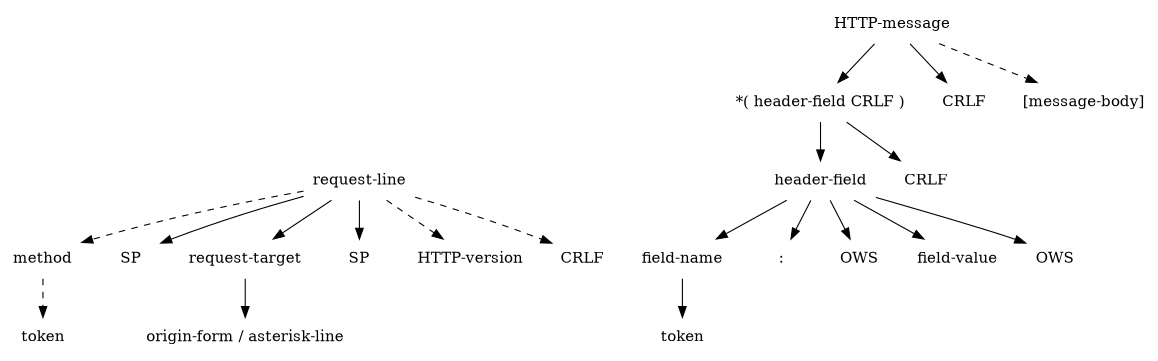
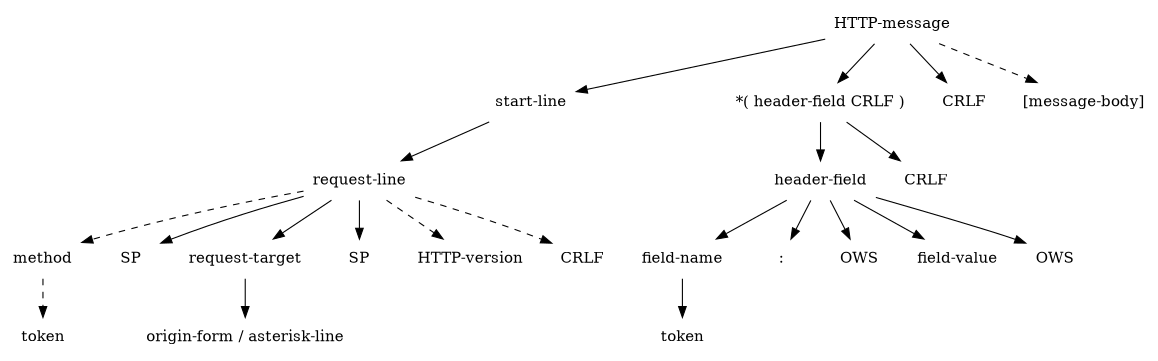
  digraph {
    node [color=teal shape=plaintext]
    edge [style=solid]
    "HTTP-message" [color=darkorange]
+   "start-line"
    "*( header-field CRLF )" [color=darkorange]
    n4 [label=CRLF]
    "[message-body]"
    "request-line"
    "header-field"
    n8 [color=darkorange label=CRLF]
    method
    n10 [color=blue label=SP]
    "request-target" [color=darkorange]
    n12 [color=blue label=SP]
    "HTTP-version" [color=blue]
    n14 [color=blue label=CRLF]
    "field-name"
    ":" [color=blue]
    n17 [label=OWS]
    "field-value"
    n19 [color=blue label=OWS]
    n20 [color=blue label=token]
    n21 [color=darkorange label="origin-form / asterisk-line"]
    n22 [color=darkorange label=token]
+   "HTTP-message" -> "start-line"
    "HTTP-message" -> "*( header-field CRLF )"
    "HTTP-message" -> n4
    "HTTP-message" -> "[message-body]" [style=dashed]
+   "start-line" -> "request-line"
    "*( header-field CRLF )" -> "header-field"
    "*( header-field CRLF )" -> n8
    "request-line" -> method [style=dashed]
    "request-line" -> n10
    "request-line" -> "request-target"
    "request-line" -> n12
    "request-line" -> "HTTP-version" [style=dashed]
    "request-line" -> n14 [style=dashed]
    "header-field" -> "field-name"
    "header-field" -> ":"
    "header-field" -> n17
    "header-field" -> "field-value"
    "header-field" -> n19
    method -> n20 [style=dashed]
    "request-target" -> n21
    "field-name" -> n22
  }
